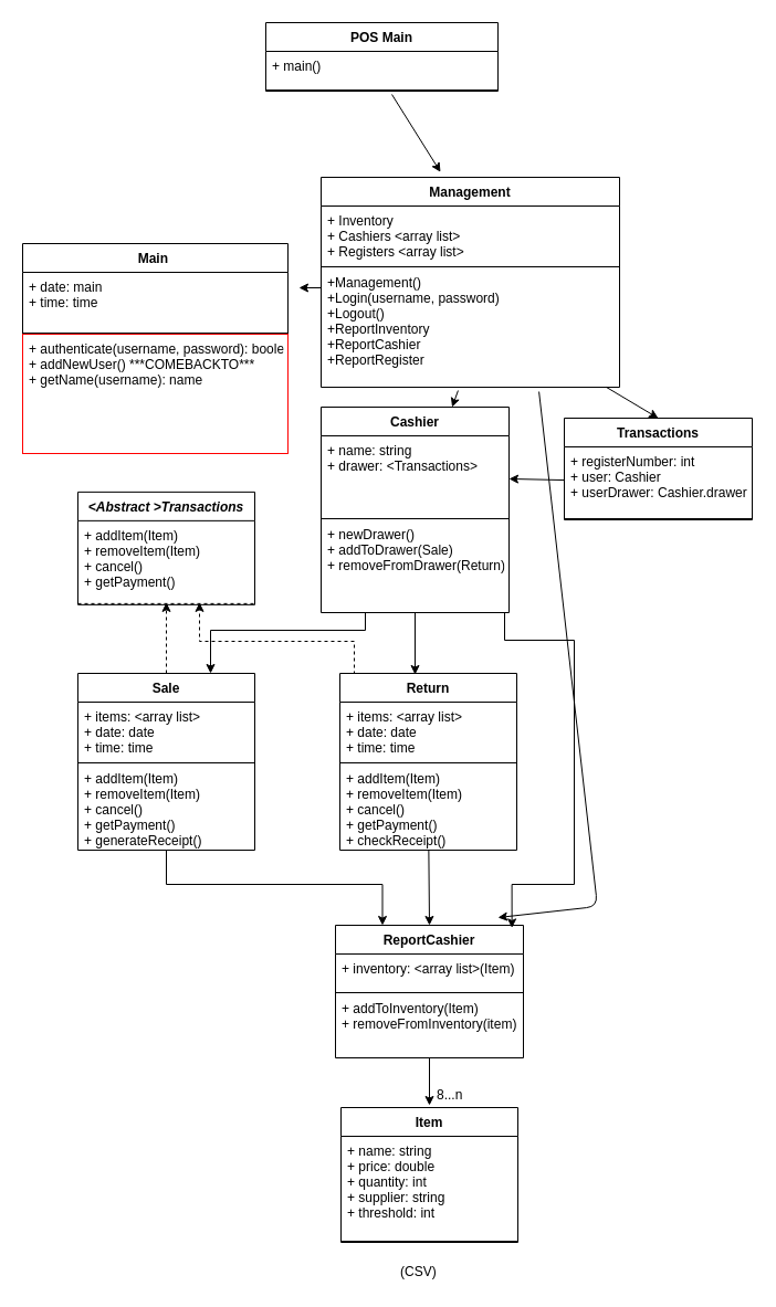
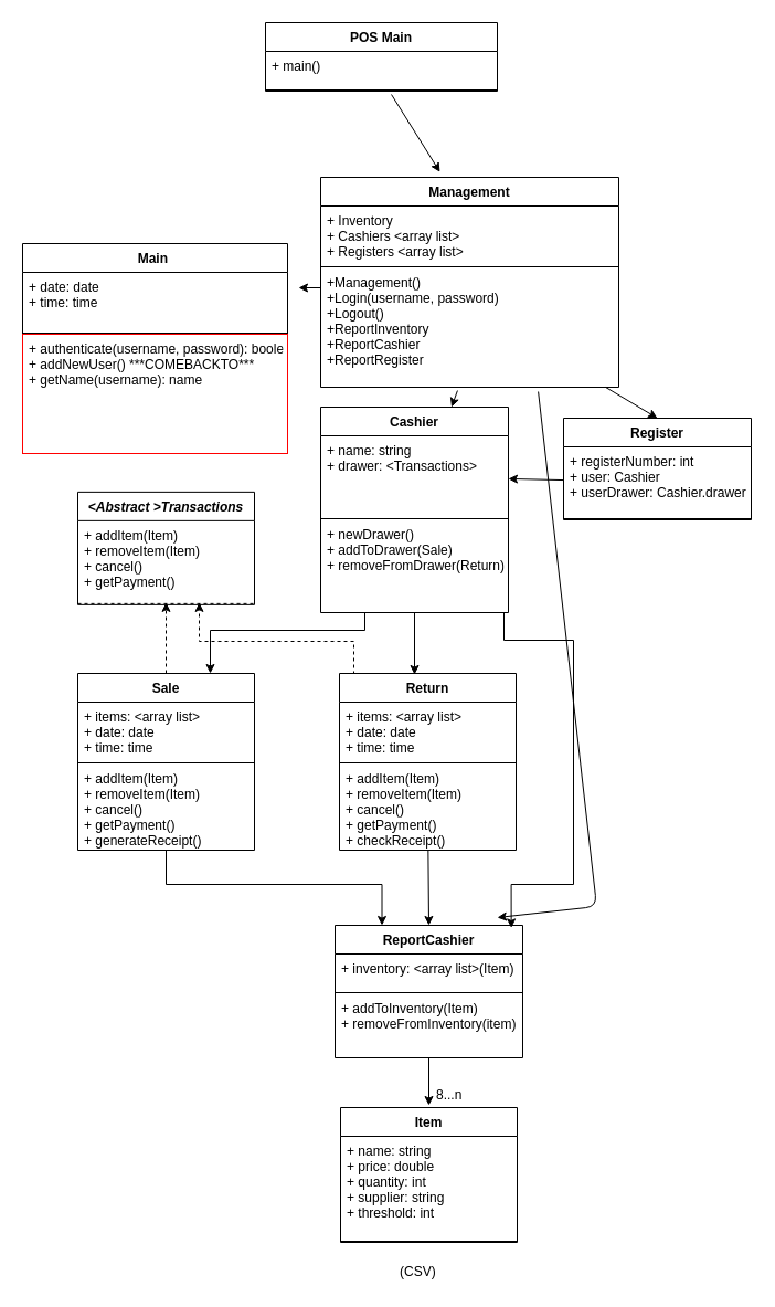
  <mxCell id="0" />
  <mxCell id="1" parent="0" />
  <mxCell id="2" value="Cashier" style="swimlane;fontStyle=1;align=center;verticalAlign=top;childLayout=stackLayout;horizontal=1;startSize=26;horizontalStack=0;resizeParent=1;resizeParentMax=0;resizeLast=0;collapsible=1;marginBottom=0;" parent="1" vertex="1"><mxGeometry x="290" y="368" width="170" height="186" as="geometry" /></mxCell>
  <mxCell id="3" value="+ name: string&#10;+ drawer: &lt;Transactions&gt;&#10;" style="text;strokeColor=none;fillColor=none;align=left;verticalAlign=top;spacingLeft=4;spacingRight=4;overflow=hidden;rotatable=0;points=[[0,0.5],[1,0.5]];portConstraint=eastwest;" parent="2" vertex="1"><mxGeometry y="26" width="170" height="74" as="geometry" /></mxCell>
  <mxCell id="4" value="" style="line;strokeWidth=1;fillColor=none;align=left;verticalAlign=middle;spacingTop=-1;spacingLeft=3;spacingRight=3;rotatable=0;labelPosition=right;points=[];portConstraint=eastwest;" parent="2" vertex="1"><mxGeometry y="100" width="170" height="2" as="geometry" /></mxCell>
  <mxCell id="5" value="+ newDrawer()&#10;+ addToDrawer(Sale)&#10;+ removeFromDrawer(Return)&#10;&#10;" style="text;strokeColor=none;fillColor=none;align=left;verticalAlign=top;spacingLeft=4;spacingRight=4;overflow=hidden;rotatable=0;points=[[0,0.5],[1,0.5]];portConstraint=eastwest;" parent="2" vertex="1"><mxGeometry y="102" width="170" height="84" as="geometry" /></mxCell>
  <mxCell id="6" style="edgeStyle=none;rounded=0;orthogonalLoop=1;jettySize=auto;html=1;exitX=0.5;exitY=0;exitDx=0;exitDy=0;dashed=1;" parent="1" source="7" target="29" edge="1"><mxGeometry relative="1" as="geometry"><mxPoint x="152.074" y="537.863" as="targetPoint" /></mxGeometry></mxCell>
  <mxCell id="7" value="Sale" style="swimlane;fontStyle=1;align=center;verticalAlign=top;childLayout=stackLayout;horizontal=1;startSize=26;horizontalStack=0;resizeParent=1;resizeParentMax=0;resizeLast=0;collapsible=1;marginBottom=0;" parent="1" vertex="1"><mxGeometry x="70" y="609" width="160" height="160" as="geometry" /></mxCell>
  <mxCell id="8" value="+ items: &lt;array list&gt; &#10;+ date: date&#10;+ time: time&#10;&#10;" style="text;strokeColor=none;fillColor=none;align=left;verticalAlign=top;spacingLeft=4;spacingRight=4;overflow=hidden;rotatable=0;points=[[0,0.5],[1,0.5]];portConstraint=eastwest;" parent="7" vertex="1"><mxGeometry y="26" width="160" height="54" as="geometry" /></mxCell>
  <mxCell id="9" value="" style="line;strokeWidth=1;fillColor=none;align=left;verticalAlign=middle;spacingTop=-1;spacingLeft=3;spacingRight=3;rotatable=0;labelPosition=right;points=[];portConstraint=eastwest;" parent="7" vertex="1"><mxGeometry y="80" width="160" height="2" as="geometry" /></mxCell>
  <mxCell id="10" value="+ addItem(Item)&#10;+ removeItem(Item)&#10;+ cancel()&#10;+ getPayment()&#10;+ generateReceipt()" style="text;strokeColor=none;fillColor=none;align=left;verticalAlign=top;spacingLeft=4;spacingRight=4;overflow=hidden;rotatable=0;points=[[0,0.5],[1,0.5]];portConstraint=eastwest;" parent="7" vertex="1"><mxGeometry y="82" width="160" height="78" as="geometry" /></mxCell>
- <mxCell id="11" value="Transactions" style="swimlane;fontStyle=1;align=center;verticalAlign=top;childLayout=stackLayout;horizontal=1;startSize=26;horizontalStack=0;resizeParent=1;resizeParentMax=0;resizeLast=0;collapsible=1;marginBottom=0;" parent="1" vertex="1"><mxGeometry x="510" y="378" width="170" height="92" as="geometry" /></mxCell>
+ <mxCell id="11" value="Register" style="swimlane;fontStyle=1;align=center;verticalAlign=top;childLayout=stackLayout;horizontal=1;startSize=26;horizontalStack=0;resizeParent=1;resizeParentMax=0;resizeLast=0;collapsible=1;marginBottom=0;" parent="1" vertex="1"><mxGeometry x="510" y="378" width="170" height="92" as="geometry" /></mxCell>
  <mxCell id="12" value="+ registerNumber: int&#10;+ user: Cashier&#10;+ userDrawer: Cashier.drawer&#10;&#10;" style="text;strokeColor=none;fillColor=none;align=left;verticalAlign=top;spacingLeft=4;spacingRight=4;overflow=hidden;rotatable=0;points=[[0,0.5],[1,0.5]];portConstraint=eastwest;" parent="11" vertex="1"><mxGeometry y="26" width="170" height="64" as="geometry" /></mxCell>
  <mxCell id="13" value="" style="line;strokeWidth=1;fillColor=none;align=left;verticalAlign=middle;spacingTop=-1;spacingLeft=3;spacingRight=3;rotatable=0;labelPosition=right;points=[];portConstraint=eastwest;" parent="11" vertex="1"><mxGeometry y="90" width="170" height="2" as="geometry" /></mxCell>
  <mxCell id="14" value="Item" style="swimlane;fontStyle=1;align=center;verticalAlign=top;childLayout=stackLayout;horizontal=1;startSize=26;horizontalStack=0;resizeParent=1;resizeParentMax=0;resizeLast=0;collapsible=1;marginBottom=0;" parent="1" vertex="1"><mxGeometry x="308" y="1002" width="160" height="122" as="geometry" /></mxCell>
  <mxCell id="15" value="+ name: string&#10;+ price: double&#10;+ quantity: int&#10;+ supplier: string&#10;+ threshold: int&#10;" style="text;strokeColor=none;fillColor=none;align=left;verticalAlign=top;spacingLeft=4;spacingRight=4;overflow=hidden;rotatable=0;points=[[0,0.5],[1,0.5]];portConstraint=eastwest;" parent="14" vertex="1"><mxGeometry y="26" width="160" height="94" as="geometry" /></mxCell>
  <mxCell id="16" value="" style="line;strokeWidth=1;fillColor=none;align=left;verticalAlign=middle;spacingTop=-1;spacingLeft=3;spacingRight=3;rotatable=0;labelPosition=right;points=[];portConstraint=eastwest;" parent="14" vertex="1"><mxGeometry y="120" width="160" height="2" as="geometry" /></mxCell>
  <mxCell id="17" value="ReportCashier" style="swimlane;fontStyle=1;align=center;verticalAlign=top;childLayout=stackLayout;horizontal=1;startSize=26;horizontalStack=0;resizeParent=1;resizeParentMax=0;resizeLast=0;collapsible=1;marginBottom=0;" parent="1" vertex="1"><mxGeometry x="303" y="837" width="170" height="120" as="geometry" /></mxCell>
  <mxCell id="18" value="+ inventory: &lt;array list&gt;(Item)" style="text;strokeColor=none;fillColor=none;align=left;verticalAlign=top;spacingLeft=4;spacingRight=4;overflow=hidden;rotatable=0;points=[[0,0.5],[1,0.5]];portConstraint=eastwest;" parent="17" vertex="1"><mxGeometry y="26" width="170" height="34" as="geometry" /></mxCell>
  <mxCell id="19" value="" style="line;strokeWidth=1;fillColor=none;align=left;verticalAlign=middle;spacingTop=-1;spacingLeft=3;spacingRight=3;rotatable=0;labelPosition=right;points=[];portConstraint=eastwest;" parent="17" vertex="1"><mxGeometry y="60" width="170" height="2" as="geometry" /></mxCell>
  <mxCell id="20" value="+ addToInventory(Item)&#10;+ removeFromInventory(item)&#10;&#10;" style="text;strokeColor=none;fillColor=none;align=left;verticalAlign=top;spacingLeft=4;spacingRight=4;overflow=hidden;rotatable=0;points=[[0,0.5],[1,0.5]];portConstraint=eastwest;" parent="17" vertex="1"><mxGeometry y="62" width="170" height="58" as="geometry" /></mxCell>
  <mxCell id="21" value="8...n" style="text;html=1;resizable=0;points=[];autosize=1;align=left;verticalAlign=top;spacingTop=-4;" parent="1" vertex="1"><mxGeometry x="393" y="981" width="40" height="20" as="geometry" /></mxCell>
  <mxCell id="22" value="" style="endArrow=classic;html=1;" parent="1" source="20" edge="1"><mxGeometry width="50" height="50" relative="1" as="geometry"><mxPoint x="303" y="1243" as="sourcePoint" /><mxPoint x="388" y="1000" as="targetPoint" /></mxGeometry></mxCell>
  <mxCell id="23" value="" style="endArrow=classic;html=1;" parent="1" source="12" target="3" edge="1"><mxGeometry width="50" height="50" relative="1" as="geometry"><mxPoint x="300" y="445.32" as="sourcePoint" /><mxPoint x="215" y="444.64" as="targetPoint" /></mxGeometry></mxCell>
  <mxCell id="24" value="Return" style="swimlane;fontStyle=1;align=center;verticalAlign=top;childLayout=stackLayout;horizontal=1;startSize=26;horizontalStack=0;resizeParent=1;resizeParentMax=0;resizeLast=0;collapsible=1;marginBottom=0;" parent="1" vertex="1"><mxGeometry x="307" y="609" width="160" height="160" as="geometry" /></mxCell>
  <mxCell id="25" value="+ items: &lt;array list&gt; &#10;+ date: date&#10;+ time: time&#10;&#10;" style="text;strokeColor=none;fillColor=none;align=left;verticalAlign=top;spacingLeft=4;spacingRight=4;overflow=hidden;rotatable=0;points=[[0,0.5],[1,0.5]];portConstraint=eastwest;" parent="24" vertex="1"><mxGeometry y="26" width="160" height="54" as="geometry" /></mxCell>
  <mxCell id="26" value="" style="line;strokeWidth=1;fillColor=none;align=left;verticalAlign=middle;spacingTop=-1;spacingLeft=3;spacingRight=3;rotatable=0;labelPosition=right;points=[];portConstraint=eastwest;" parent="24" vertex="1"><mxGeometry y="80" width="160" height="2" as="geometry" /></mxCell>
  <mxCell id="27" value="+ addItem(Item)&#10;+ removeItem(Item)&#10;+ cancel()&#10;+ getPayment()&#10;+ checkReceipt()&#10;" style="text;strokeColor=none;fillColor=none;align=left;verticalAlign=top;spacingLeft=4;spacingRight=4;overflow=hidden;rotatable=0;points=[[0,0.5],[1,0.5]];portConstraint=eastwest;" parent="24" vertex="1"><mxGeometry y="82" width="160" height="78" as="geometry" /></mxCell>
  <mxCell id="28" value="&lt;Abstract &gt;Transactions" style="swimlane;fontStyle=3;align=center;verticalAlign=top;childLayout=stackLayout;horizontal=1;startSize=26;horizontalStack=0;resizeParent=1;resizeParentMax=0;resizeLast=0;collapsible=1;marginBottom=0;" parent="1" vertex="1"><mxGeometry x="70" y="444.863" width="160" height="102" as="geometry" /></mxCell>
  <mxCell id="29" value="+ addItem(Item)&#10;+ removeItem(Item)&#10;+ cancel()&#10;+ getPayment()&#10;&#10;" style="text;strokeColor=none;fillColor=none;align=left;verticalAlign=top;spacingLeft=4;spacingRight=4;overflow=hidden;rotatable=0;points=[[0,0.5],[1,0.5]];portConstraint=eastwest;" parent="28" vertex="1"><mxGeometry y="26" width="160" height="74" as="geometry" /></mxCell>
  <mxCell id="30" value="" style="line;strokeWidth=1;fillColor=none;align=left;verticalAlign=middle;spacingTop=-1;spacingLeft=3;spacingRight=3;rotatable=0;labelPosition=right;points=[];portConstraint=eastwest;dashed=1;" parent="28" vertex="1"><mxGeometry y="100" width="160" height="2" as="geometry" /></mxCell>
  <mxCell id="31" style="edgeStyle=orthogonalEdgeStyle;rounded=0;orthogonalLoop=1;jettySize=auto;html=1;exitX=0.5;exitY=0;exitDx=0;exitDy=0;dashed=1;" parent="1" source="24" target="29" edge="1"><mxGeometry relative="1" as="geometry"><mxPoint x="169.471" y="619.176" as="sourcePoint" /><mxPoint x="230" y="535.995" as="targetPoint" /><Array as="points"><mxPoint x="320" y="609" /><mxPoint x="320" y="580" /><mxPoint x="180" y="580" /></Array></mxGeometry></mxCell>
  <mxCell id="32" value="" style="endArrow=classic;html=1;entryX=0.5;entryY=0;entryDx=0;entryDy=0;" parent="1" source="27" target="17" edge="1"><mxGeometry width="50" height="50" relative="1" as="geometry"><mxPoint x="130" y="920" as="sourcePoint" /><mxPoint x="120" y="1180" as="targetPoint" /></mxGeometry></mxCell>
  <mxCell id="33" value="" style="endArrow=classic;html=1;" parent="1" source="5" edge="1"><mxGeometry width="50" height="50" relative="1" as="geometry"><mxPoint x="70" y="1210" as="sourcePoint" /><mxPoint x="375" y="610" as="targetPoint" /></mxGeometry></mxCell>
  <mxCell id="34" value="" style="endArrow=classic;html=1;entryX=0.25;entryY=0;entryDx=0;entryDy=0;edgeStyle=orthogonalEdgeStyle;rounded=0;" parent="1" source="10" target="17" edge="1"><mxGeometry width="50" height="50" relative="1" as="geometry"><mxPoint x="397.104" y="779" as="sourcePoint" /><mxPoint x="397.286" y="847.571" as="targetPoint" /><Array as="points"><mxPoint x="150" y="800" /><mxPoint x="346" y="800" /></Array></mxGeometry></mxCell>
  <mxCell id="35" value="Main " style="swimlane;fontStyle=1;align=center;verticalAlign=top;childLayout=stackLayout;horizontal=1;startSize=26;horizontalStack=0;resizeParent=1;resizeParentMax=0;resizeLast=0;collapsible=1;marginBottom=0;" parent="1" vertex="1"><mxGeometry x="20" width="240" height="190" as="geometry" y="220" /></mxCell>
- <mxCell id="36" value="+ date: main&#10;+ time: time&#10;" style="text;strokeColor=none;fillColor=none;align=left;verticalAlign=top;spacingLeft=4;spacingRight=4;overflow=hidden;rotatable=0;points=[[0,0.5],[1,0.5]];portConstraint=eastwest;" parent="35" vertex="1"><mxGeometry y="26" width="240" height="54" as="geometry" /></mxCell>
+ <mxCell id="36" value="+ date: date&#10;+ time: time&#10;" style="text;strokeColor=none;fillColor=none;align=left;verticalAlign=top;spacingLeft=4;spacingRight=4;overflow=hidden;rotatable=0;points=[[0,0.5],[1,0.5]];portConstraint=eastwest;" parent="35" vertex="1"><mxGeometry y="26" width="240" height="54" as="geometry" /></mxCell>
  <mxCell id="37" value="" style="line;strokeWidth=1;fillColor=none;align=left;verticalAlign=middle;spacingTop=-1;spacingLeft=3;spacingRight=3;rotatable=0;labelPosition=right;points=[];portConstraint=eastwest;" parent="35" vertex="1"><mxGeometry y="80" width="240" height="2" as="geometry" /></mxCell>
  <mxCell id="38" value="+ authenticate(username, password): boolean&#10;+ addNewUser() ***COMEBACKTO***&#10;+ getName(username): name&#10;" style="text;strokeColor=#FF0000;fillColor=none;align=left;verticalAlign=top;spacingLeft=4;spacingRight=4;overflow=hidden;rotatable=0;points=[[0,0.5],[1,0.5]];portConstraint=eastwest;fontStyle=0" parent="35" vertex="1"><mxGeometry y="82" width="240" height="108" as="geometry" /></mxCell>
  <mxCell id="39" value="POS Main" style="swimlane;fontStyle=1;align=center;verticalAlign=top;childLayout=stackLayout;horizontal=1;startSize=26;horizontalStack=0;resizeParent=1;resizeParentMax=0;resizeLast=0;collapsible=1;marginBottom=0;" parent="1" vertex="1"><mxGeometry x="240" y="20" width="210" height="62" as="geometry" /></mxCell>
  <mxCell id="40" value="+ main()" style="text;strokeColor=none;fillColor=none;align=left;verticalAlign=top;spacingLeft=4;spacingRight=4;overflow=hidden;rotatable=0;points=[[0,0.5],[1,0.5]];portConstraint=eastwest;" parent="39" vertex="1"><mxGeometry y="26" width="210" height="34" as="geometry" /></mxCell>
  <mxCell id="41" value="" style="line;strokeWidth=1;fillColor=none;align=left;verticalAlign=middle;spacingTop=-1;spacingLeft=3;spacingRight=3;rotatable=0;labelPosition=right;points=[];portConstraint=eastwest;" parent="39" vertex="1"><mxGeometry y="60" width="210" height="2" as="geometry" /></mxCell>
  <mxCell id="42" value="" style="endArrow=classic;html=1;entryX=0.75;entryY=0;entryDx=0;entryDy=0;edgeStyle=orthogonalEdgeStyle;rounded=0;" parent="1" source="5" target="7" edge="1"><mxGeometry width="50" height="50" relative="1" as="geometry"><mxPoint x="385" y="562" as="sourcePoint" /><mxPoint x="385" y="620" as="targetPoint" /><Array as="points"><mxPoint x="330" y="570" /><mxPoint x="190" y="570" /></Array></mxGeometry></mxCell>
  <mxCell id="43" value="" style="endArrow=classic;html=1;edgeStyle=orthogonalEdgeStyle;rounded=0;entryX=0.939;entryY=0.02;entryDx=0;entryDy=0;entryPerimeter=0;" parent="1" source="5" target="17" edge="1"><mxGeometry width="50" height="50" relative="1" as="geometry"><mxPoint x="456" y="541" as="sourcePoint" /><mxPoint x="520" y="661.111" as="targetPoint" /><Array as="points"><mxPoint x="456" y="579" /><mxPoint x="519" y="579" /><mxPoint x="519" y="800" /><mxPoint x="463" y="800" /></Array></mxGeometry></mxCell>
  <mxCell id="44" value="(CSV)" style="text;html=1;resizable=0;points=[];autosize=1;align=left;verticalAlign=top;spacingTop=-4;" parent="1" vertex="1"><mxGeometry x="360" y="1141" width="50" height="20" as="geometry" /></mxCell>
  <mxCell id="45" value="Management" style="swimlane;fontStyle=1;align=center;verticalAlign=top;childLayout=stackLayout;horizontal=1;startSize=26;horizontalStack=0;resizeParent=1;resizeParentMax=0;resizeLast=0;collapsible=1;marginBottom=0;" vertex="1" parent="1"><mxGeometry x="290" y="160" width="270" height="190" as="geometry" /></mxCell>
  <mxCell id="46" value="+ Inventory&#10;+ Cashiers &lt;array list&gt;&#10;+ Registers &lt;array list&gt;&#10;" style="text;strokeColor=none;fillColor=none;align=left;verticalAlign=top;spacingLeft=4;spacingRight=4;overflow=hidden;rotatable=0;points=[[0,0.5],[1,0.5]];portConstraint=eastwest;" vertex="1" parent="45"><mxGeometry y="26" width="270" height="54" as="geometry" /></mxCell>
  <mxCell id="47" value="" style="line;strokeWidth=1;fillColor=none;align=left;verticalAlign=middle;spacingTop=-1;spacingLeft=3;spacingRight=3;rotatable=0;labelPosition=right;points=[];portConstraint=eastwest;" vertex="1" parent="45"><mxGeometry y="80" width="270" height="2" as="geometry" /></mxCell>
  <mxCell id="48" value="+Management()&#10;+Login(username, password)&#10;+Logout()&#10;+ReportInventory&#10;+ReportCashier&#10;+ReportRegister&#10;" style="text;strokeColor=none;fillColor=none;align=left;verticalAlign=top;spacingLeft=4;spacingRight=4;overflow=hidden;rotatable=0;points=[[0,0.5],[1,0.5]];portConstraint=eastwest;" vertex="1" parent="45"><mxGeometry y="82" width="270" height="108" as="geometry" /></mxCell>
  <mxCell id="49" value="" style="endArrow=classic;html=1;exitX=0.73;exitY=1.037;exitDx=0;exitDy=0;exitPerimeter=0;" edge="1" parent="45" source="48"><mxGeometry width="50" height="50" relative="1" as="geometry"><mxPoint x="200" y="220" as="sourcePoint" /><mxPoint x="160" y="670" as="targetPoint" /><Array as="points"><mxPoint x="250" y="660" /></Array></mxGeometry></mxCell>
  <mxCell id="50" value="" style="endArrow=classic;html=1;exitX=0.543;exitY=2.5;exitDx=0;exitDy=0;exitPerimeter=0;entryX=0.4;entryY=-0.025;entryDx=0;entryDy=0;entryPerimeter=0;" edge="1" parent="1" source="41" target="45"><mxGeometry width="50" height="50" relative="1" as="geometry"><mxPoint x="580" y="120" as="sourcePoint" /><mxPoint x="630" y="70" as="targetPoint" /></mxGeometry></mxCell>
  <mxCell id="51" value="" style="endArrow=classic;html=1;" edge="1" parent="1"><mxGeometry width="50" height="50" relative="1" as="geometry"><mxPoint x="290" y="260" as="sourcePoint" /><mxPoint x="270" y="260" as="targetPoint" /></mxGeometry></mxCell>
  <mxCell id="52" value="" style="endArrow=classic;html=1;exitX=0.459;exitY=1.028;exitDx=0;exitDy=0;exitPerimeter=0;" edge="1" parent="1" source="48" target="2"><mxGeometry width="50" height="50" relative="1" as="geometry"><mxPoint x="390" y="390" as="sourcePoint" /><mxPoint x="440" y="340" as="targetPoint" /></mxGeometry></mxCell>
  <mxCell id="53" value="" style="endArrow=classic;html=1;entryX=0.5;entryY=0;entryDx=0;entryDy=0;exitX=0.956;exitY=1;exitDx=0;exitDy=0;exitPerimeter=0;" edge="1" parent="1" source="48" target="11"><mxGeometry width="50" height="50" relative="1" as="geometry"><mxPoint x="530" y="390" as="sourcePoint" /><mxPoint x="580" y="340" as="targetPoint" /></mxGeometry></mxCell>
